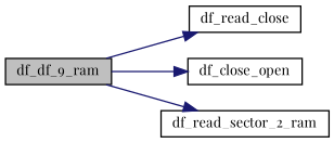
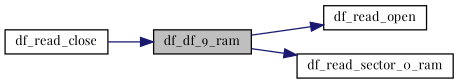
  digraph {
    fontname="Playfair Display"
    rankdir=LR
    node [color=black fillcolor=white fontname="Playfair Display" fontsize=10 shape=record style=filled]
    edge [color=midnightblue fontname="Playfair Display" fontsize=10 labelfontname="FreeSans.ttf" labelfontsize=10 style=solid]
    n1 [fillcolor=grey75 fontcolor=black height=0.2 label=df_df_9_ram width=0.4]
    n2 [height=0.2 label=df_read_close width=0.4]
-   n3 [height=0.2 label=df_close_open width=0.4]
-   n4 [height=0.2 label=df_read_sector_2_ram width=0.4]
-   n1 -> n2
+   n3 [height=0.2 label=df_read_open width=0.4]
+   n4 [height=0.2 label=df_read_sector_0_ram width=0.4]
+   n2 -> n1
    n1 -> n3
    n1 -> n4
  }
